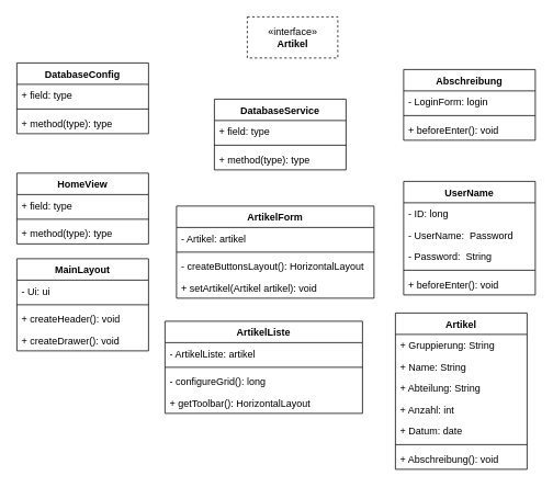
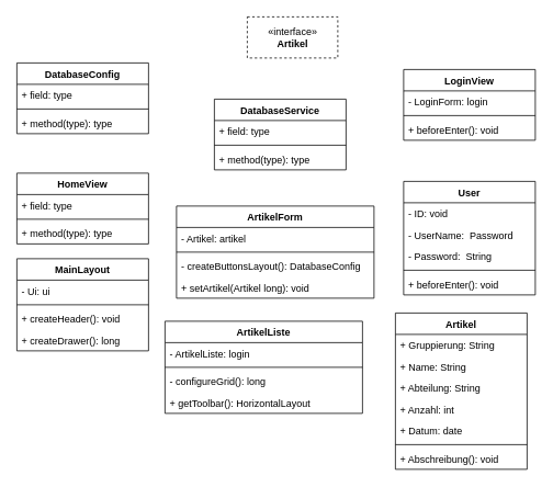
  <mxCell id="0" />
  <mxCell id="1" parent="0" />
  <mxCell id="2" value="«interface»&lt;br&gt;&lt;b&gt;Artikel&lt;/b&gt;" style="html=1;dashed=1;" parent="1" vertex="1"><mxGeometry x="300" y="20" width="110" height="50" as="geometry" /></mxCell>
- <mxCell id="3" value="Abschreibung" style="swimlane;fontStyle=1;align=center;verticalAlign=top;childLayout=stackLayout;horizontal=1;startSize=26;horizontalStack=0;resizeParent=1;resizeParentMax=0;resizeLast=0;collapsible=1;marginBottom=0;" parent="1" vertex="1"><mxGeometry x="490" y="84" width="160" height="86" as="geometry" /></mxCell>
+ <mxCell id="3" value="LoginView" style="swimlane;fontStyle=1;align=center;verticalAlign=top;childLayout=stackLayout;horizontal=1;startSize=26;horizontalStack=0;resizeParent=1;resizeParentMax=0;resizeLast=0;collapsible=1;marginBottom=0;" parent="1" vertex="1"><mxGeometry x="490" y="84" width="160" height="86" as="geometry" /></mxCell>
  <mxCell id="4" value="- LoginForm: login" style="text;strokeColor=none;fillColor=none;align=left;verticalAlign=top;spacingLeft=4;spacingRight=4;overflow=hidden;rotatable=0;points=[[0,0.5],[1,0.5]];portConstraint=eastwest;" parent="3" vertex="1"><mxGeometry y="26" width="160" height="26" as="geometry" /></mxCell>
  <mxCell id="5" value="" style="line;strokeWidth=1;fillColor=none;align=left;verticalAlign=middle;spacingTop=-1;spacingLeft=3;spacingRight=3;rotatable=0;labelPosition=right;points=[];portConstraint=eastwest;" parent="3" vertex="1"><mxGeometry y="52" width="160" height="8" as="geometry" /></mxCell>
  <mxCell id="6" value="+ beforeEnter(): void" style="text;strokeColor=none;fillColor=none;align=left;verticalAlign=top;spacingLeft=4;spacingRight=4;overflow=hidden;rotatable=0;points=[[0,0.5],[1,0.5]];portConstraint=eastwest;" parent="3" vertex="1"><mxGeometry y="60" width="160" height="26" as="geometry" /></mxCell>
  <mxCell id="7" value="Artikel" style="swimlane;fontStyle=1;align=center;verticalAlign=top;childLayout=stackLayout;horizontal=1;startSize=26;horizontalStack=0;resizeParent=1;resizeParentMax=0;resizeLast=0;collapsible=1;marginBottom=0;" parent="1" vertex="1"><mxGeometry x="480" y="380" width="160" height="190" as="geometry" /></mxCell>
  <mxCell id="8" value="+ Gruppierung: String" style="text;strokeColor=none;fillColor=none;align=left;verticalAlign=top;spacingLeft=4;spacingRight=4;overflow=hidden;rotatable=0;points=[[0,0.5],[1,0.5]];portConstraint=eastwest;" parent="7" vertex="1"><mxGeometry y="26" width="160" height="26" as="geometry" /></mxCell>
  <mxCell id="9" value="+ Name: String" style="text;strokeColor=none;fillColor=none;align=left;verticalAlign=top;spacingLeft=4;spacingRight=4;overflow=hidden;rotatable=0;points=[[0,0.5],[1,0.5]];portConstraint=eastwest;" parent="7" vertex="1"><mxGeometry y="52" width="160" height="26" as="geometry" /></mxCell>
  <mxCell id="10" value="+ Abteilung: String" style="text;strokeColor=none;fillColor=none;align=left;verticalAlign=top;spacingLeft=4;spacingRight=4;overflow=hidden;rotatable=0;points=[[0,0.5],[1,0.5]];portConstraint=eastwest;" parent="7" vertex="1"><mxGeometry y="78" width="160" height="26" as="geometry" /></mxCell>
  <mxCell id="11" value="+ Anzahl: int" style="text;strokeColor=none;fillColor=none;align=left;verticalAlign=top;spacingLeft=4;spacingRight=4;overflow=hidden;rotatable=0;points=[[0,0.5],[1,0.5]];portConstraint=eastwest;" parent="7" vertex="1"><mxGeometry y="104" width="160" height="26" as="geometry" /></mxCell>
  <mxCell id="12" value="+ Datum: date" style="text;strokeColor=none;fillColor=none;align=left;verticalAlign=top;spacingLeft=4;spacingRight=4;overflow=hidden;rotatable=0;points=[[0,0.5],[1,0.5]];portConstraint=eastwest;" parent="7" vertex="1"><mxGeometry y="130" width="160" height="26" as="geometry" /></mxCell>
  <mxCell id="13" value="" style="line;strokeWidth=1;fillColor=none;align=left;verticalAlign=middle;spacingTop=-1;spacingLeft=3;spacingRight=3;rotatable=0;labelPosition=right;points=[];portConstraint=eastwest;" parent="7" vertex="1"><mxGeometry y="156" width="160" height="8" as="geometry" /></mxCell>
  <mxCell id="14" value="+ Abschreibung(): void" style="text;strokeColor=none;fillColor=none;align=left;verticalAlign=top;spacingLeft=4;spacingRight=4;overflow=hidden;rotatable=0;points=[[0,0.5],[1,0.5]];portConstraint=eastwest;" parent="7" vertex="1"><mxGeometry y="164" width="160" height="26" as="geometry" /></mxCell>
  <mxCell id="15" value="DatabaseConfig" style="swimlane;fontStyle=1;align=center;verticalAlign=top;childLayout=stackLayout;horizontal=1;startSize=26;horizontalStack=0;resizeParent=1;resizeParentMax=0;resizeLast=0;collapsible=1;marginBottom=0;" parent="1" vertex="1"><mxGeometry x="20" y="76" width="160" height="86" as="geometry" /></mxCell>
  <mxCell id="16" value="+ field: type" style="text;strokeColor=none;fillColor=none;align=left;verticalAlign=top;spacingLeft=4;spacingRight=4;overflow=hidden;rotatable=0;points=[[0,0.5],[1,0.5]];portConstraint=eastwest;" parent="15" vertex="1"><mxGeometry y="26" width="160" height="26" as="geometry" /></mxCell>
  <mxCell id="17" value="" style="line;strokeWidth=1;fillColor=none;align=left;verticalAlign=middle;spacingTop=-1;spacingLeft=3;spacingRight=3;rotatable=0;labelPosition=right;points=[];portConstraint=eastwest;" parent="15" vertex="1"><mxGeometry y="52" width="160" height="8" as="geometry" /></mxCell>
  <mxCell id="18" value="+ method(type): type" style="text;strokeColor=none;fillColor=none;align=left;verticalAlign=top;spacingLeft=4;spacingRight=4;overflow=hidden;rotatable=0;points=[[0,0.5],[1,0.5]];portConstraint=eastwest;" parent="15" vertex="1"><mxGeometry y="60" width="160" height="26" as="geometry" /></mxCell>
  <mxCell id="19" value="MainLayout&#10;" style="swimlane;fontStyle=1;align=center;verticalAlign=top;childLayout=stackLayout;horizontal=1;startSize=26;horizontalStack=0;resizeParent=1;resizeParentMax=0;resizeLast=0;collapsible=1;marginBottom=0;" parent="1" vertex="1"><mxGeometry x="20" y="314" width="160" height="112" as="geometry" /></mxCell>
  <mxCell id="20" value="- Ui: ui" style="text;strokeColor=none;fillColor=none;align=left;verticalAlign=top;spacingLeft=4;spacingRight=4;overflow=hidden;rotatable=0;points=[[0,0.5],[1,0.5]];portConstraint=eastwest;" parent="19" vertex="1"><mxGeometry y="26" width="160" height="26" as="geometry" /></mxCell>
  <mxCell id="21" value="" style="line;strokeWidth=1;fillColor=none;align=left;verticalAlign=middle;spacingTop=-1;spacingLeft=3;spacingRight=3;rotatable=0;labelPosition=right;points=[];portConstraint=eastwest;" parent="19" vertex="1"><mxGeometry y="52" width="160" height="8" as="geometry" /></mxCell>
  <mxCell id="22" value="+ createHeader(): void" style="text;strokeColor=none;fillColor=none;align=left;verticalAlign=top;spacingLeft=4;spacingRight=4;overflow=hidden;rotatable=0;points=[[0,0.5],[1,0.5]];portConstraint=eastwest;" parent="19" vertex="1"><mxGeometry y="60" width="160" height="26" as="geometry" /></mxCell>
- <mxCell id="23" value="+ createDrawer(): void" style="text;strokeColor=none;fillColor=none;align=left;verticalAlign=top;spacingLeft=4;spacingRight=4;overflow=hidden;rotatable=0;points=[[0,0.5],[1,0.5]];portConstraint=eastwest;" parent="19" vertex="1"><mxGeometry y="86" width="160" height="26" as="geometry" /></mxCell>
+ <mxCell id="23" value="+ createDrawer(): long" style="text;strokeColor=none;fillColor=none;align=left;verticalAlign=top;spacingLeft=4;spacingRight=4;overflow=hidden;rotatable=0;points=[[0,0.5],[1,0.5]];portConstraint=eastwest;" parent="19" vertex="1"><mxGeometry y="86" width="160" height="26" as="geometry" /></mxCell>
  <mxCell id="24" value="HomeView" style="swimlane;fontStyle=1;align=center;verticalAlign=top;childLayout=stackLayout;horizontal=1;startSize=26;horizontalStack=0;resizeParent=1;resizeParentMax=0;resizeLast=0;collapsible=1;marginBottom=0;" parent="1" vertex="1"><mxGeometry x="20" y="210" width="160" height="86" as="geometry" /></mxCell>
  <mxCell id="25" value="+ field: type" style="text;strokeColor=none;fillColor=none;align=left;verticalAlign=top;spacingLeft=4;spacingRight=4;overflow=hidden;rotatable=0;points=[[0,0.5],[1,0.5]];portConstraint=eastwest;" parent="24" vertex="1"><mxGeometry y="26" width="160" height="26" as="geometry" /></mxCell>
  <mxCell id="26" value="" style="line;strokeWidth=1;fillColor=none;align=left;verticalAlign=middle;spacingTop=-1;spacingLeft=3;spacingRight=3;rotatable=0;labelPosition=right;points=[];portConstraint=eastwest;" parent="24" vertex="1"><mxGeometry y="52" width="160" height="8" as="geometry" /></mxCell>
  <mxCell id="27" value="+ method(type): type" style="text;strokeColor=none;fillColor=none;align=left;verticalAlign=top;spacingLeft=4;spacingRight=4;overflow=hidden;rotatable=0;points=[[0,0.5],[1,0.5]];portConstraint=eastwest;" parent="24" vertex="1"><mxGeometry y="60" width="160" height="26" as="geometry" /></mxCell>
  <mxCell id="28" value="DatabaseService" style="swimlane;fontStyle=1;align=center;verticalAlign=top;childLayout=stackLayout;horizontal=1;startSize=26;horizontalStack=0;resizeParent=1;resizeParentMax=0;resizeLast=0;collapsible=1;marginBottom=0;" parent="1" vertex="1"><mxGeometry x="260" y="120" width="160" height="86" as="geometry" /></mxCell>
  <mxCell id="29" value="+ field: type" style="text;strokeColor=none;fillColor=none;align=left;verticalAlign=top;spacingLeft=4;spacingRight=4;overflow=hidden;rotatable=0;points=[[0,0.5],[1,0.5]];portConstraint=eastwest;" parent="28" vertex="1"><mxGeometry y="26" width="160" height="26" as="geometry" /></mxCell>
  <mxCell id="30" value="" style="line;strokeWidth=1;fillColor=none;align=left;verticalAlign=middle;spacingTop=-1;spacingLeft=3;spacingRight=3;rotatable=0;labelPosition=right;points=[];portConstraint=eastwest;" parent="28" vertex="1"><mxGeometry y="52" width="160" height="8" as="geometry" /></mxCell>
  <mxCell id="31" value="+ method(type): type" style="text;strokeColor=none;fillColor=none;align=left;verticalAlign=top;spacingLeft=4;spacingRight=4;overflow=hidden;rotatable=0;points=[[0,0.5],[1,0.5]];portConstraint=eastwest;" parent="28" vertex="1"><mxGeometry y="60" width="160" height="26" as="geometry" /></mxCell>
  <mxCell id="32" value="ArtikelForm" style="swimlane;fontStyle=1;align=center;verticalAlign=top;childLayout=stackLayout;horizontal=1;startSize=26;horizontalStack=0;resizeParent=1;resizeParentMax=0;resizeLast=0;collapsible=1;marginBottom=0;" parent="1" vertex="1"><mxGeometry x="214" y="250" width="240" height="112" as="geometry" /></mxCell>
  <mxCell id="33" value="- Artikel: artikel" style="text;strokeColor=none;fillColor=none;align=left;verticalAlign=top;spacingLeft=4;spacingRight=4;overflow=hidden;rotatable=0;points=[[0,0.5],[1,0.5]];portConstraint=eastwest;" parent="32" vertex="1"><mxGeometry y="26" width="240" height="26" as="geometry" /></mxCell>
  <mxCell id="34" value="" style="line;strokeWidth=1;fillColor=none;align=left;verticalAlign=middle;spacingTop=-1;spacingLeft=3;spacingRight=3;rotatable=0;labelPosition=right;points=[];portConstraint=eastwest;" parent="32" vertex="1"><mxGeometry y="52" width="240" height="8" as="geometry" /></mxCell>
- <mxCell id="35" value="- createButtonsLayout(): HorizontalLayout" style="text;strokeColor=none;fillColor=none;align=left;verticalAlign=top;spacingLeft=4;spacingRight=4;overflow=hidden;rotatable=0;points=[[0,0.5],[1,0.5]];portConstraint=eastwest;" parent="32" vertex="1"><mxGeometry y="60" width="240" height="26" as="geometry" /></mxCell>
- <mxCell id="36" value="+ setArtikel(Artikel artikel): void" style="text;strokeColor=none;fillColor=none;align=left;verticalAlign=top;spacingLeft=4;spacingRight=4;overflow=hidden;rotatable=0;points=[[0,0.5],[1,0.5]];portConstraint=eastwest;" parent="32" vertex="1"><mxGeometry y="86" width="240" height="26" as="geometry" /></mxCell>
+ <mxCell id="35" value="- createButtonsLayout(): DatabaseConfig" style="text;strokeColor=none;fillColor=none;align=left;verticalAlign=top;spacingLeft=4;spacingRight=4;overflow=hidden;rotatable=0;points=[[0,0.5],[1,0.5]];portConstraint=eastwest;" parent="32" vertex="1"><mxGeometry y="60" width="240" height="26" as="geometry" /></mxCell>
+ <mxCell id="36" value="+ setArtikel(Artikel long): void" style="text;strokeColor=none;fillColor=none;align=left;verticalAlign=top;spacingLeft=4;spacingRight=4;overflow=hidden;rotatable=0;points=[[0,0.5],[1,0.5]];portConstraint=eastwest;" parent="32" vertex="1"><mxGeometry y="86" width="240" height="26" as="geometry" /></mxCell>
  <mxCell id="37" value="ArtikelListe" style="swimlane;fontStyle=1;align=center;verticalAlign=top;childLayout=stackLayout;horizontal=1;startSize=26;horizontalStack=0;resizeParent=1;resizeParentMax=0;resizeLast=0;collapsible=1;marginBottom=0;" vertex="1" parent="1"><mxGeometry x="200" y="390" width="240" height="112" as="geometry" /></mxCell>
- <mxCell id="38" value="- ArtikelListe: artikel" style="text;strokeColor=none;fillColor=none;align=left;verticalAlign=top;spacingLeft=4;spacingRight=4;overflow=hidden;rotatable=0;points=[[0,0.5],[1,0.5]];portConstraint=eastwest;" vertex="1" parent="37"><mxGeometry y="26" width="240" height="26" as="geometry" /></mxCell>
+ <mxCell id="38" value="- ArtikelListe: login" style="text;strokeColor=none;fillColor=none;align=left;verticalAlign=top;spacingLeft=4;spacingRight=4;overflow=hidden;rotatable=0;points=[[0,0.5],[1,0.5]];portConstraint=eastwest;" vertex="1" parent="37"><mxGeometry y="26" width="240" height="26" as="geometry" /></mxCell>
  <mxCell id="39" value="" style="line;strokeWidth=1;fillColor=none;align=left;verticalAlign=middle;spacingTop=-1;spacingLeft=3;spacingRight=3;rotatable=0;labelPosition=right;points=[];portConstraint=eastwest;" vertex="1" parent="37"><mxGeometry y="52" width="240" height="8" as="geometry" /></mxCell>
  <mxCell id="40" value="- configureGrid(): long" style="text;strokeColor=none;fillColor=none;align=left;verticalAlign=top;spacingLeft=4;spacingRight=4;overflow=hidden;rotatable=0;points=[[0,0.5],[1,0.5]];portConstraint=eastwest;" vertex="1" parent="37"><mxGeometry y="60" width="240" height="26" as="geometry" /></mxCell>
  <mxCell id="41" value="+ getToolbar(): HorizontalLayout" style="text;strokeColor=none;fillColor=none;align=left;verticalAlign=top;spacingLeft=4;spacingRight=4;overflow=hidden;rotatable=0;points=[[0,0.5],[1,0.5]];portConstraint=eastwest;" vertex="1" parent="37"><mxGeometry y="86" width="240" height="26" as="geometry" /></mxCell>
- <mxCell id="42" value="UserName" style="swimlane;fontStyle=1;align=center;verticalAlign=top;childLayout=stackLayout;horizontal=1;startSize=26;horizontalStack=0;resizeParent=1;resizeParentMax=0;resizeLast=0;collapsible=1;marginBottom=0;" vertex="1" parent="1"><mxGeometry x="490" y="220" width="160" height="138" as="geometry" /></mxCell>
- <mxCell id="43" value="- ID: long" style="text;strokeColor=none;fillColor=none;align=left;verticalAlign=top;spacingLeft=4;spacingRight=4;overflow=hidden;rotatable=0;points=[[0,0.5],[1,0.5]];portConstraint=eastwest;" vertex="1" parent="42"><mxGeometry y="26" width="160" height="26" as="geometry" /></mxCell>
+ <mxCell id="42" value="User" style="swimlane;fontStyle=1;align=center;verticalAlign=top;childLayout=stackLayout;horizontal=1;startSize=26;horizontalStack=0;resizeParent=1;resizeParentMax=0;resizeLast=0;collapsible=1;marginBottom=0;" vertex="1" parent="1"><mxGeometry x="490" y="220" width="160" height="138" as="geometry" /></mxCell>
+ <mxCell id="43" value="- ID: void" style="text;strokeColor=none;fillColor=none;align=left;verticalAlign=top;spacingLeft=4;spacingRight=4;overflow=hidden;rotatable=0;points=[[0,0.5],[1,0.5]];portConstraint=eastwest;" vertex="1" parent="42"><mxGeometry y="26" width="160" height="26" as="geometry" /></mxCell>
  <mxCell id="44" value="- UserName:  Password" style="text;strokeColor=none;fillColor=none;align=left;verticalAlign=top;spacingLeft=4;spacingRight=4;overflow=hidden;rotatable=0;points=[[0,0.5],[1,0.5]];portConstraint=eastwest;" vertex="1" parent="42"><mxGeometry y="52" width="160" height="26" as="geometry" /></mxCell>
  <mxCell id="45" value="- Password:  String" style="text;strokeColor=none;fillColor=none;align=left;verticalAlign=top;spacingLeft=4;spacingRight=4;overflow=hidden;rotatable=0;points=[[0,0.5],[1,0.5]];portConstraint=eastwest;" vertex="1" parent="42"><mxGeometry y="78" width="160" height="26" as="geometry" /></mxCell>
  <mxCell id="46" value="" style="line;strokeWidth=1;fillColor=none;align=left;verticalAlign=middle;spacingTop=-1;spacingLeft=3;spacingRight=3;rotatable=0;labelPosition=right;points=[];portConstraint=eastwest;" vertex="1" parent="42"><mxGeometry y="104" width="160" height="8" as="geometry" /></mxCell>
  <mxCell id="47" value="+ beforeEnter(): void" style="text;strokeColor=none;fillColor=none;align=left;verticalAlign=top;spacingLeft=4;spacingRight=4;overflow=hidden;rotatable=0;points=[[0,0.5],[1,0.5]];portConstraint=eastwest;" vertex="1" parent="42"><mxGeometry y="112" width="160" height="26" as="geometry" /></mxCell>
